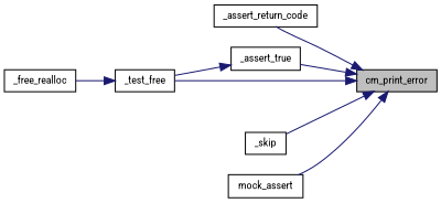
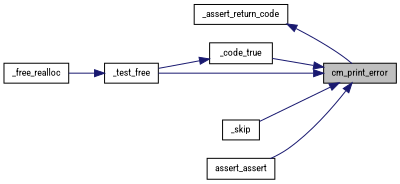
  digraph {
    fontname="Roboto Condensed"
    rankdir=RL
    node [color=black fillcolor=white fontname="Roboto Condensed" fontsize=10 shape=record style=filled]
    edge [color=midnightblue dir=back fontname="Roboto Condensed" fontsize=10 labelfontname=Helvetica labelfontsize=10 style=solid]
    n1 [fillcolor=grey75 fontcolor=black height=0.2 label=cm_print_error width=0.4]
    n2 [height=0.2 label=_assert_return_code width=0.4]
-   n3 [height=0.2 label=_assert_true width=0.4]
+   n3 [height=0.2 label=_code_true width=0.4]
    n4 [height=0.2 label=_test_free width=0.4]
    n5 [height=0.2 label=_skip width=0.4]
-   n6 [height=0.2 label=mock_assert width=0.4]
+   n6 [height=0.2 label=assert_assert width=0.4]
    n7 [height=0.2 label=_free_realloc width=0.4]
-   n1 -> n2
+   n2 -> n1
    n1 -> n3
    n1 -> n4
    n1 -> n5
    n1 -> n6
    n3 -> n4
    n4 -> n7
  }
